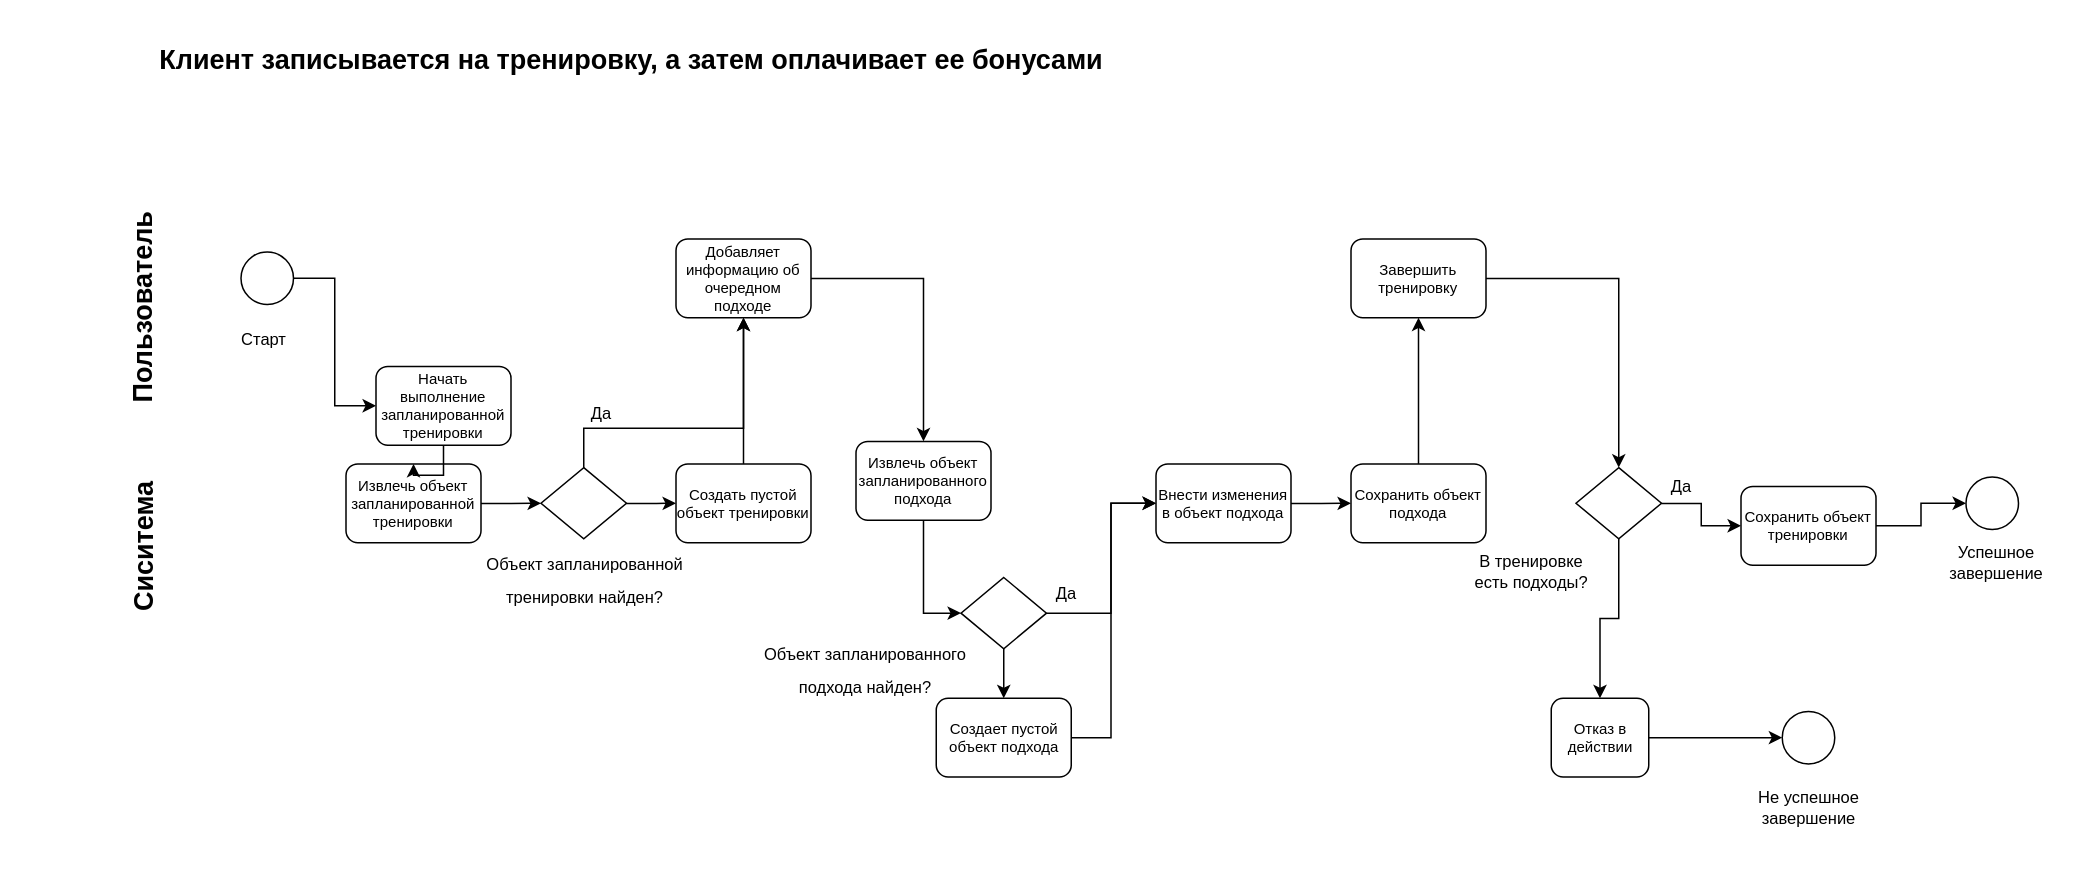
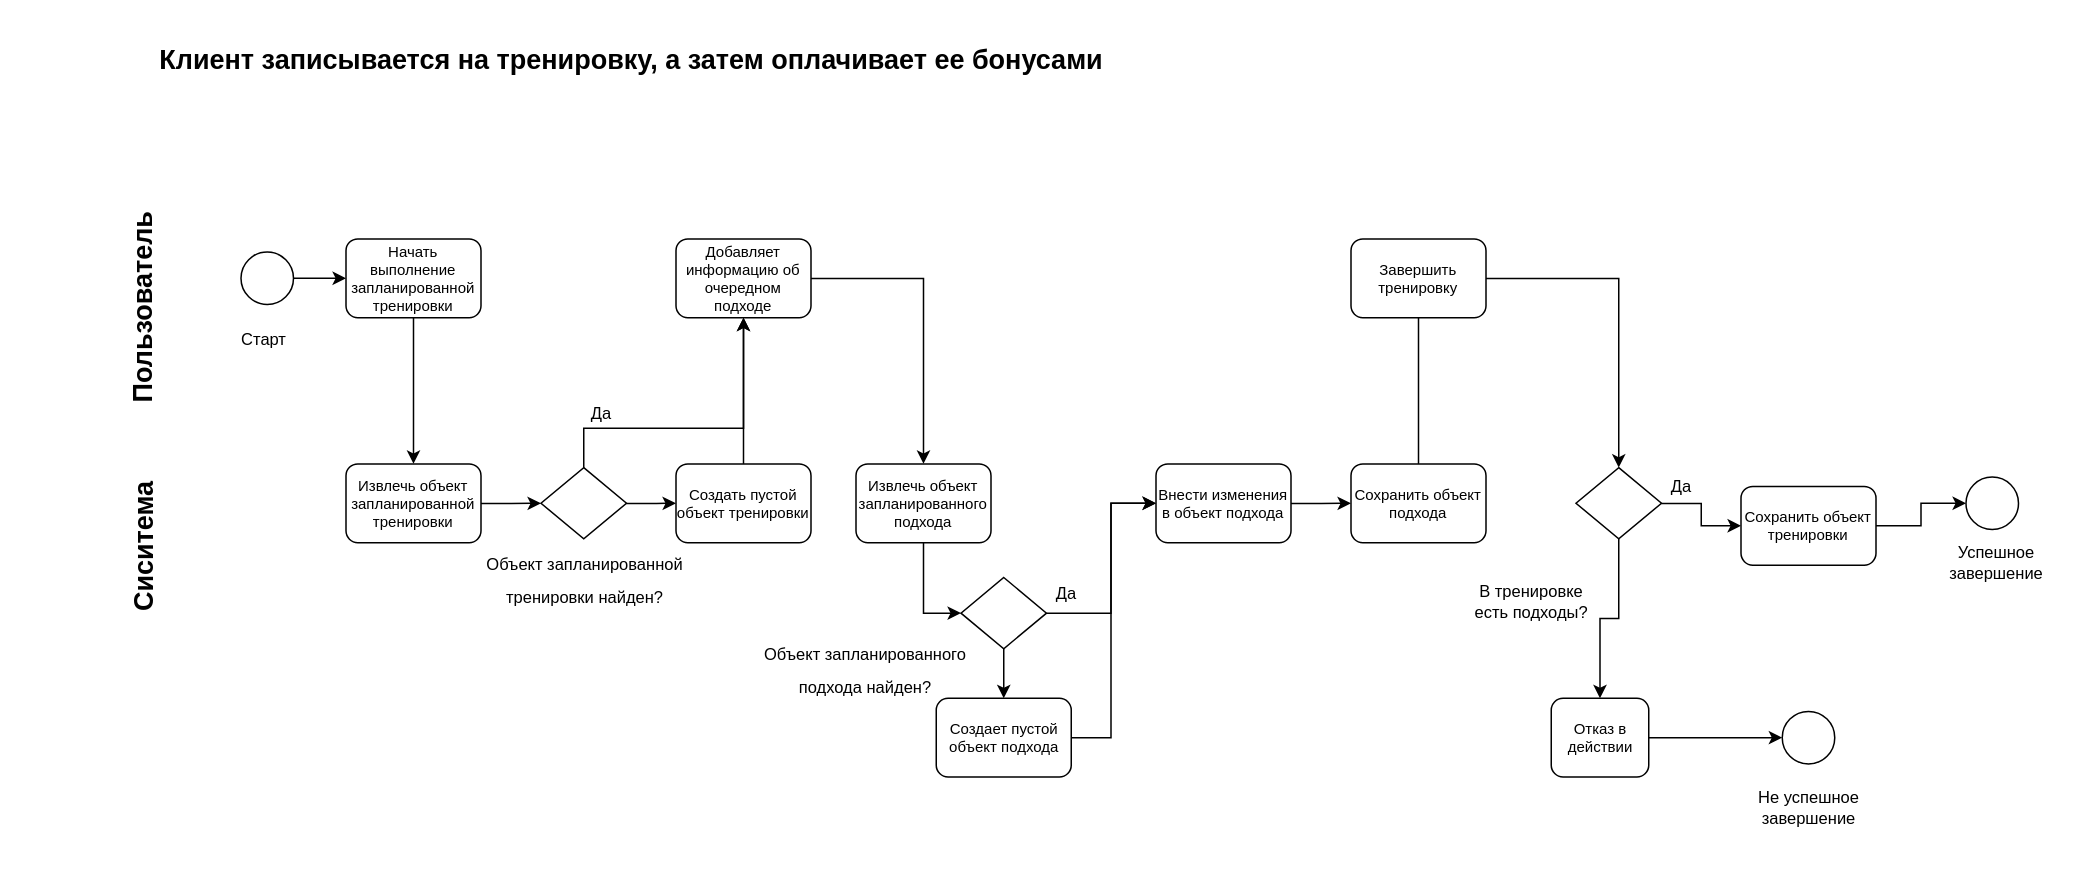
  <mxCell id="0" />
  <mxCell id="1" parent="0" />
  <mxCell id="2" value="&lt;b&gt;&lt;font style=&quot;font-size: 18px;&quot;&gt;Клиент записывается на тренировку, а затем оплачивает ее бонусами&lt;/font&gt;&lt;/b&gt;" style="text;html=1;align=center;verticalAlign=middle;resizable=0;points=[];autosize=1;strokeColor=none;fillColor=none;fontColor=#000000;rotation=0;" vertex="1" parent="1"><mxGeometry x="95" y="20" width="650" height="40" as="geometry" /></mxCell>
  <mxCell id="3" value="&lt;b&gt;&lt;font style=&quot;font-size: 18px;&quot;&gt;Пользователь&lt;/font&gt;&lt;/b&gt;" style="text;html=1;align=center;verticalAlign=middle;resizable=0;points=[];autosize=1;strokeColor=none;fillColor=none;fontColor=#000000;rotation=-90;" vertex="1" parent="1"><mxGeometry x="20" y="185" width="150" height="40" as="geometry" /></mxCell>
  <mxCell id="4" value="&lt;b&gt;Сиситема&lt;/b&gt;" style="text;html=1;align=center;verticalAlign=middle;resizable=0;points=[];autosize=1;strokeColor=none;fillColor=none;fontSize=18;fontColor=#000000;rotation=-90;" vertex="1" parent="1"><mxGeometry x="40" y="344.5" width="110" height="40" as="geometry" /></mxCell>
  <mxCell id="5" style="edgeStyle=orthogonalEdgeStyle;rounded=0;orthogonalLoop=1;jettySize=auto;html=1;entryX=0;entryY=0.5;entryDx=0;entryDy=0;fontSize=11;fontColor=#000000;" edge="1" parent="1" source="6" target="8"><mxGeometry relative="1" as="geometry" /></mxCell>
  <mxCell id="6" value="" style="ellipse;whiteSpace=wrap;html=1;aspect=fixed;labelBackgroundColor=#E6FFCC;fillColor=none;labelBorderColor=#CCFF99;shadow=0;strokeColor=#000000;" vertex="1" parent="1"><mxGeometry x="160" y="167.5" width="35" height="35" as="geometry" /></mxCell>
  <mxCell id="7" style="edgeStyle=orthogonalEdgeStyle;rounded=0;orthogonalLoop=1;jettySize=auto;html=1;entryX=0.5;entryY=0;entryDx=0;entryDy=0;fontSize=11;fontColor=#000000;" edge="1" parent="1" source="8" target="10"><mxGeometry relative="1" as="geometry" /></mxCell>
- <mxCell id="8" value="Начать выполнение запланированной тренировки" style="rounded=1;whiteSpace=wrap;html=1;shadow=0;labelBackgroundColor=none;labelBorderColor=none;strokeColor=#000000;fillColor=none;fontSize=10;" vertex="1" parent="1"><mxGeometry x="250" y="243.75" width="90" height="52.5" as="geometry" /></mxCell>
+ <mxCell id="8" value="Начать выполнение запланированной тренировки" style="rounded=1;whiteSpace=wrap;html=1;shadow=0;labelBackgroundColor=none;labelBorderColor=none;strokeColor=#000000;fillColor=none;fontSize=10;" vertex="1" parent="1"><mxGeometry x="230" y="158.75" width="90" height="52.5" as="geometry" /></mxCell>
  <mxCell id="9" style="edgeStyle=orthogonalEdgeStyle;rounded=0;orthogonalLoop=1;jettySize=auto;html=1;entryX=0;entryY=0.5;entryDx=0;entryDy=0;fontSize=11;fontColor=#000000;" edge="1" parent="1" source="10" target="13"><mxGeometry relative="1" as="geometry" /></mxCell>
  <mxCell id="10" value="Извлечь объект запланированной тренировки" style="rounded=1;whiteSpace=wrap;html=1;shadow=0;labelBackgroundColor=none;labelBorderColor=none;strokeColor=#000000;fillColor=none;fontSize=10;" vertex="1" parent="1"><mxGeometry x="230" y="308.75" width="90" height="52.5" as="geometry" /></mxCell>
  <mxCell id="11" style="edgeStyle=orthogonalEdgeStyle;rounded=0;orthogonalLoop=1;jettySize=auto;html=1;entryX=0;entryY=0.5;entryDx=0;entryDy=0;fontSize=11;fontColor=#000000;" edge="1" parent="1" source="13" target="16"><mxGeometry relative="1" as="geometry" /></mxCell>
  <mxCell id="12" style="edgeStyle=orthogonalEdgeStyle;rounded=0;orthogonalLoop=1;jettySize=auto;html=1;entryX=0.5;entryY=1;entryDx=0;entryDy=0;fontSize=11;fontColor=#000000;" edge="1" parent="1" source="13" target="18"><mxGeometry relative="1" as="geometry"><Array as="points"><mxPoint x="389" y="285" /><mxPoint x="495" y="285" /></Array></mxGeometry></mxCell>
  <mxCell id="13" value="" style="rhombus;whiteSpace=wrap;html=1;shadow=0;labelBackgroundColor=none;labelBorderColor=none;strokeColor=#000000;fontSize=10;fillColor=none;" vertex="1" parent="1"><mxGeometry x="360" y="311.25" width="57" height="47.5" as="geometry" /></mxCell>
  <mxCell id="14" value="&lt;font style=&quot;font-size: 11px;&quot;&gt;Объект запланированной &lt;br&gt;тренировки найден?&lt;/font&gt;" style="text;html=1;align=center;verticalAlign=middle;resizable=0;points=[];autosize=1;strokeColor=none;fillColor=none;fontSize=18;fontColor=#000000;" vertex="1" parent="1"><mxGeometry x="308.5" y="355" width="160" height="60" as="geometry" /></mxCell>
  <mxCell id="15" style="edgeStyle=orthogonalEdgeStyle;rounded=0;orthogonalLoop=1;jettySize=auto;html=1;entryX=0.5;entryY=1;entryDx=0;entryDy=0;fontSize=11;fontColor=#000000;" edge="1" parent="1" source="16" target="18"><mxGeometry relative="1" as="geometry" /></mxCell>
  <mxCell id="16" value="Создать пустой объект тренировки" style="rounded=1;whiteSpace=wrap;html=1;shadow=0;labelBackgroundColor=none;labelBorderColor=none;strokeColor=#000000;fillColor=none;fontSize=10;" vertex="1" parent="1"><mxGeometry x="450" y="308.75" width="90" height="52.5" as="geometry" /></mxCell>
  <mxCell id="17" style="edgeStyle=orthogonalEdgeStyle;rounded=0;orthogonalLoop=1;jettySize=auto;html=1;entryX=0.5;entryY=0;entryDx=0;entryDy=0;fontSize=11;fontColor=#000000;" edge="1" parent="1" source="18" target="20"><mxGeometry relative="1" as="geometry" /></mxCell>
  <mxCell id="18" value="Добавляет информацию об очередном подходе" style="rounded=1;whiteSpace=wrap;html=1;shadow=0;labelBackgroundColor=none;labelBorderColor=none;strokeColor=#000000;fillColor=none;fontSize=10;" vertex="1" parent="1"><mxGeometry x="450" y="158.75" width="90" height="52.5" as="geometry" /></mxCell>
  <mxCell id="19" style="edgeStyle=orthogonalEdgeStyle;rounded=0;orthogonalLoop=1;jettySize=auto;html=1;exitX=0.5;exitY=1;exitDx=0;exitDy=0;entryX=0;entryY=0.5;entryDx=0;entryDy=0;fontSize=11;fontColor=#000000;" edge="1" parent="1" source="20" target="23"><mxGeometry relative="1" as="geometry" /></mxCell>
- <mxCell id="20" value="Извлечь объект запланированного подхода" style="rounded=1;whiteSpace=wrap;html=1;shadow=0;labelBackgroundColor=none;labelBorderColor=none;strokeColor=#000000;fillColor=none;fontSize=10;" vertex="1" parent="1"><mxGeometry x="570" y="293.75" width="90" height="52.5" as="geometry" /></mxCell>
+ <mxCell id="20" value="Извлечь объект запланированного подхода" style="rounded=1;whiteSpace=wrap;html=1;shadow=0;labelBackgroundColor=none;labelBorderColor=none;strokeColor=#000000;fillColor=none;fontSize=10;" vertex="1" parent="1"><mxGeometry x="570" y="308.75" width="90" height="52.5" as="geometry" /></mxCell>
  <mxCell id="21" style="edgeStyle=orthogonalEdgeStyle;rounded=0;orthogonalLoop=1;jettySize=auto;html=1;fontSize=11;fontColor=#000000;" edge="1" parent="1" source="23" target="26"><mxGeometry relative="1" as="geometry" /></mxCell>
  <mxCell id="22" style="edgeStyle=orthogonalEdgeStyle;rounded=0;orthogonalLoop=1;jettySize=auto;html=1;entryX=0;entryY=0.5;entryDx=0;entryDy=0;fontSize=11;fontColor=#000000;exitX=1;exitY=0.5;exitDx=0;exitDy=0;" edge="1" parent="1" source="23" target="28"><mxGeometry relative="1" as="geometry"><mxPoint x="727" y="408.25" as="sourcePoint" /><Array as="points"><mxPoint x="740" y="408" /><mxPoint x="740" y="335" /></Array></mxGeometry></mxCell>
  <mxCell id="23" value="" style="rhombus;whiteSpace=wrap;html=1;shadow=0;labelBackgroundColor=none;labelBorderColor=none;strokeColor=#000000;fontSize=10;fillColor=none;" vertex="1" parent="1"><mxGeometry x="640" y="384.5" width="57" height="47.5" as="geometry" /></mxCell>
  <mxCell id="24" value="&lt;font style=&quot;font-size: 11px;&quot;&gt;Объект запланированного&lt;br&gt;подхода найден?&lt;/font&gt;" style="text;html=1;align=center;verticalAlign=middle;resizable=0;points=[];autosize=1;strokeColor=none;fillColor=none;fontSize=18;fontColor=#000000;" vertex="1" parent="1"><mxGeometry x="496" y="415" width="160" height="60" as="geometry" /></mxCell>
  <mxCell id="25" style="edgeStyle=orthogonalEdgeStyle;rounded=0;orthogonalLoop=1;jettySize=auto;html=1;entryX=0;entryY=0.5;entryDx=0;entryDy=0;fontSize=11;fontColor=#000000;exitX=1;exitY=0.5;exitDx=0;exitDy=0;" edge="1" parent="1" source="26" target="28"><mxGeometry relative="1" as="geometry"><mxPoint x="743.5" y="491.25" as="sourcePoint" /><Array as="points"><mxPoint x="740" y="491" /><mxPoint x="740" y="335" /></Array></mxGeometry></mxCell>
  <mxCell id="26" value="Создает пустой объект подхода" style="rounded=1;whiteSpace=wrap;html=1;shadow=0;labelBackgroundColor=none;labelBorderColor=none;strokeColor=#000000;fillColor=none;fontSize=10;" vertex="1" parent="1"><mxGeometry x="623.5" y="465" width="90" height="52.5" as="geometry" /></mxCell>
  <mxCell id="27" style="edgeStyle=orthogonalEdgeStyle;rounded=0;orthogonalLoop=1;jettySize=auto;html=1;entryX=0;entryY=0.5;entryDx=0;entryDy=0;fontSize=11;fontColor=#000000;" edge="1" parent="1" source="28" target="30"><mxGeometry relative="1" as="geometry" /></mxCell>
  <mxCell id="28" value="Внести изменения в объект подхода" style="rounded=1;whiteSpace=wrap;html=1;shadow=0;labelBackgroundColor=none;labelBorderColor=none;strokeColor=#000000;fillColor=none;fontSize=10;" vertex="1" parent="1"><mxGeometry x="770" y="308.75" width="90" height="52.5" as="geometry" /></mxCell>
- <mxCell id="29" style="edgeStyle=orthogonalEdgeStyle;rounded=0;orthogonalLoop=1;jettySize=auto;html=1;entryX=0.5;entryY=1;entryDx=0;entryDy=0;fontSize=11;fontColor=#000000;" edge="1" parent="1" source="30" target="32"><mxGeometry relative="1" as="geometry" /></mxCell>
+ <mxCell id="29" style="edgeStyle=orthogonalEdgeStyle;rounded=0;orthogonalLoop=1;jettySize=auto;html=1;entryX=0.5;entryY=1;entryDx=0;entryDy=0;fontSize=11;fontColor=#000000;endArrow=none;" edge="1" parent="1" source="30" target="32"><mxGeometry relative="1" as="geometry" /></mxCell>
  <mxCell id="30" value="Сохранить объект подхода" style="rounded=1;whiteSpace=wrap;html=1;shadow=0;labelBackgroundColor=none;labelBorderColor=none;strokeColor=#000000;fillColor=none;fontSize=10;" vertex="1" parent="1"><mxGeometry x="900" y="308.75" width="90" height="52.5" as="geometry" /></mxCell>
  <mxCell id="31" style="edgeStyle=orthogonalEdgeStyle;rounded=0;orthogonalLoop=1;jettySize=auto;html=1;entryX=0.5;entryY=0;entryDx=0;entryDy=0;fontSize=11;fontColor=#000000;" edge="1" parent="1" source="32" target="35"><mxGeometry relative="1" as="geometry" /></mxCell>
  <mxCell id="32" value="Завершить тренировку" style="rounded=1;whiteSpace=wrap;html=1;shadow=0;labelBackgroundColor=none;labelBorderColor=none;strokeColor=#000000;fillColor=none;fontSize=10;" vertex="1" parent="1"><mxGeometry x="900" y="158.75" width="90" height="52.5" as="geometry" /></mxCell>
  <mxCell id="33" style="edgeStyle=orthogonalEdgeStyle;rounded=0;orthogonalLoop=1;jettySize=auto;html=1;entryX=0;entryY=0.5;entryDx=0;entryDy=0;fontSize=11;fontColor=#000000;" edge="1" parent="1" source="35" target="40"><mxGeometry relative="1" as="geometry" /></mxCell>
  <mxCell id="34" style="edgeStyle=orthogonalEdgeStyle;rounded=0;orthogonalLoop=1;jettySize=auto;html=1;exitX=0.5;exitY=1;exitDx=0;exitDy=0;entryX=0.5;entryY=0;entryDx=0;entryDy=0;fontSize=11;fontColor=#000000;" edge="1" parent="1" source="35" target="38"><mxGeometry relative="1" as="geometry" /></mxCell>
  <mxCell id="35" value="" style="rhombus;whiteSpace=wrap;html=1;shadow=0;labelBackgroundColor=none;labelBorderColor=none;strokeColor=#000000;fontSize=10;fillColor=none;" vertex="1" parent="1"><mxGeometry x="1050" y="311.25" width="57" height="47.5" as="geometry" /></mxCell>
- <mxCell id="36" value="В тренировке &lt;br&gt;есть подходы?" style="text;html=1;align=center;verticalAlign=middle;resizable=0;points=[];autosize=1;strokeColor=none;fillColor=none;fontSize=11;fontColor=#000000;" vertex="1" parent="1"><mxGeometry x="970" y="361.25" width="100" height="40" as="geometry" /></mxCell>
+ <mxCell id="36" value="В тренировке &lt;br&gt;есть подходы?" style="text;html=1;align=center;verticalAlign=middle;resizable=0;points=[];autosize=1;strokeColor=none;fillColor=none;fontSize=11;fontColor=#000000;" vertex="1" parent="1"><mxGeometry x="970" y="381.25" width="100" height="40" as="geometry" /></mxCell>
  <mxCell id="37" style="edgeStyle=orthogonalEdgeStyle;rounded=0;orthogonalLoop=1;jettySize=auto;html=1;exitX=1;exitY=0.5;exitDx=0;exitDy=0;entryX=0;entryY=0.5;entryDx=0;entryDy=0;fontSize=11;fontColor=#000000;" edge="1" parent="1" source="38" target="42"><mxGeometry relative="1" as="geometry" /></mxCell>
  <mxCell id="38" value="Отказ в действии" style="rounded=1;whiteSpace=wrap;html=1;shadow=0;labelBackgroundColor=none;labelBorderColor=none;strokeColor=#000000;fillColor=none;fontSize=10;" vertex="1" parent="1"><mxGeometry x="1033.5" y="465" width="65" height="52.5" as="geometry" /></mxCell>
  <mxCell id="39" style="edgeStyle=orthogonalEdgeStyle;rounded=0;orthogonalLoop=1;jettySize=auto;html=1;exitX=1;exitY=0.5;exitDx=0;exitDy=0;entryX=0;entryY=0.5;entryDx=0;entryDy=0;fontSize=11;fontColor=#000000;" edge="1" parent="1" source="40" target="41"><mxGeometry relative="1" as="geometry" /></mxCell>
  <mxCell id="40" value="Сохранить объект тренировки" style="rounded=1;whiteSpace=wrap;html=1;shadow=0;labelBackgroundColor=none;labelBorderColor=none;strokeColor=#000000;fillColor=none;fontSize=10;" vertex="1" parent="1"><mxGeometry x="1160" y="323.75" width="90" height="52.5" as="geometry" /></mxCell>
  <mxCell id="41" value="" style="ellipse;whiteSpace=wrap;html=1;aspect=fixed;labelBackgroundColor=#E6FFCC;fillColor=none;labelBorderColor=#CCFF99;shadow=0;strokeColor=#000000;" vertex="1" parent="1"><mxGeometry x="1310" y="317.5" width="35" height="35" as="geometry" /></mxCell>
  <mxCell id="42" value="" style="ellipse;whiteSpace=wrap;html=1;aspect=fixed;labelBackgroundColor=#E6FFCC;fillColor=none;labelBorderColor=#CCFF99;shadow=0;strokeColor=#000000;" vertex="1" parent="1"><mxGeometry x="1187.5" y="473.75" width="35" height="35" as="geometry" /></mxCell>
  <mxCell id="43" value="Старт" style="text;html=1;align=center;verticalAlign=middle;resizable=0;points=[];autosize=1;strokeColor=none;fillColor=none;fontSize=11;fontColor=#000000;" vertex="1" parent="1"><mxGeometry x="150" y="211.25" width="50" height="30" as="geometry" /></mxCell>
  <mxCell id="44" value="Успешное &lt;br&gt;завершение" style="text;html=1;align=center;verticalAlign=middle;resizable=0;points=[];autosize=1;strokeColor=none;fillColor=none;fontSize=11;fontColor=#000000;" vertex="1" parent="1"><mxGeometry x="1285" y="355" width="90" height="40" as="geometry" /></mxCell>
  <mxCell id="45" value="Не успешное&lt;br&gt;завершение" style="text;html=1;align=center;verticalAlign=middle;resizable=0;points=[];autosize=1;strokeColor=none;fillColor=none;fontSize=11;fontColor=#000000;" vertex="1" parent="1"><mxGeometry x="1160" y="517.5" width="90" height="40" as="geometry" /></mxCell>
  <mxCell id="46" value="Да" style="text;html=1;align=center;verticalAlign=middle;resizable=0;points=[];autosize=1;strokeColor=none;fillColor=none;fontSize=11;fontColor=#000000;" vertex="1" parent="1"><mxGeometry x="380" y="260" width="40" height="30" as="geometry" /></mxCell>
  <mxCell id="47" value="Да" style="text;html=1;align=center;verticalAlign=middle;resizable=0;points=[];autosize=1;strokeColor=none;fillColor=none;fontSize=11;fontColor=#000000;" vertex="1" parent="1"><mxGeometry x="690" y="380" width="40" height="30" as="geometry" /></mxCell>
  <mxCell id="48" value="Да" style="text;html=1;align=center;verticalAlign=middle;resizable=0;points=[];autosize=1;strokeColor=none;fillColor=none;fontSize=11;fontColor=#000000;" vertex="1" parent="1"><mxGeometry x="1100" y="308.75" width="40" height="30" as="geometry" /></mxCell>
